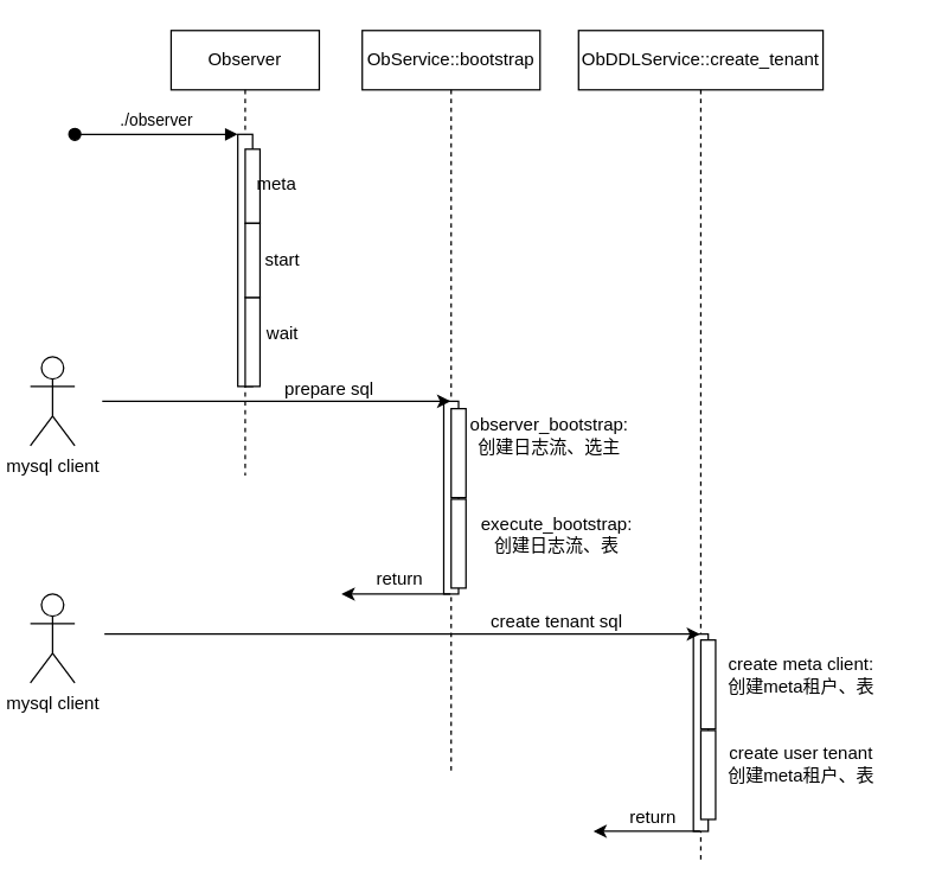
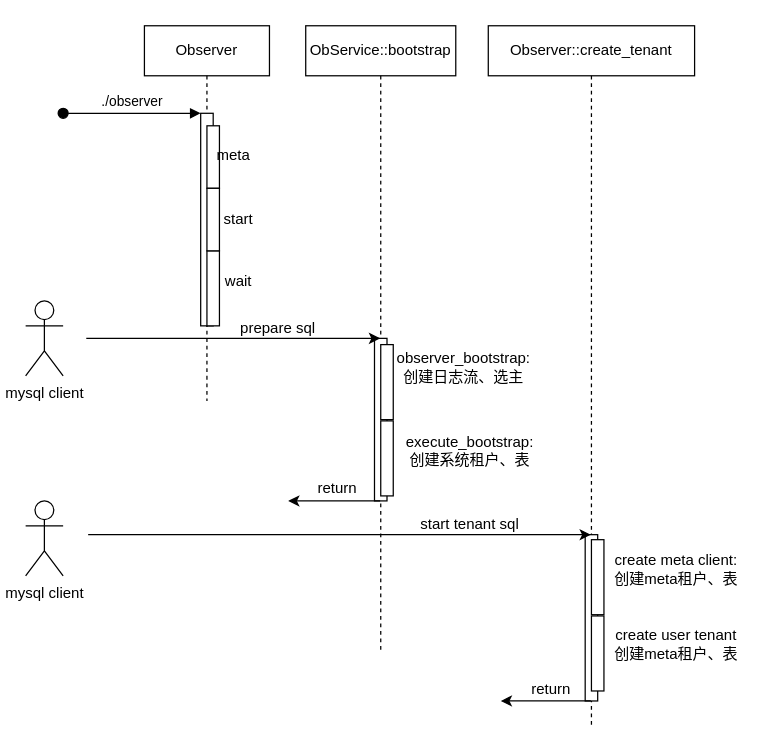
  <mxCell id="0" />
  <mxCell id="1" parent="0" />
  <mxCell id="2" value="Observer" style="shape=umlLifeline;perimeter=lifelinePerimeter;whiteSpace=wrap;html=1;container=0;dropTarget=0;collapsible=0;recursiveResize=0;outlineConnect=0;portConstraint=eastwest;newEdgeStyle={&quot;edgeStyle&quot;:&quot;elbowEdgeStyle&quot;,&quot;elbow&quot;:&quot;vertical&quot;,&quot;curved&quot;:0,&quot;rounded&quot;:0};" parent="1" vertex="1"><mxGeometry x="115" y="20" width="100" height="300" as="geometry" /></mxCell>
  <mxCell id="3" value="" style="html=1;points=[];perimeter=orthogonalPerimeter;outlineConnect=0;targetShapes=umlLifeline;portConstraint=eastwest;newEdgeStyle={&quot;edgeStyle&quot;:&quot;elbowEdgeStyle&quot;,&quot;elbow&quot;:&quot;vertical&quot;,&quot;curved&quot;:0,&quot;rounded&quot;:0};" parent="2" vertex="1"><mxGeometry x="45" y="70" width="10" height="170" as="geometry" /></mxCell>
  <mxCell id="4" value="./observer" style="html=1;verticalAlign=bottom;startArrow=oval;endArrow=block;startSize=8;edgeStyle=elbowEdgeStyle;elbow=vertical;curved=0;rounded=0;" parent="2" target="3" edge="1"><mxGeometry relative="1" as="geometry"><mxPoint x="-65" y="70" as="sourcePoint" /></mxGeometry></mxCell>
  <mxCell id="5" value="" style="html=1;points=[];perimeter=orthogonalPerimeter;outlineConnect=0;targetShapes=umlLifeline;portConstraint=eastwest;newEdgeStyle={&quot;edgeStyle&quot;:&quot;elbowEdgeStyle&quot;,&quot;elbow&quot;:&quot;vertical&quot;,&quot;curved&quot;:0,&quot;rounded&quot;:0};" parent="2" vertex="1"><mxGeometry x="50" y="80" width="10" height="50" as="geometry" /></mxCell>
  <mxCell id="6" value="" style="html=1;points=[];perimeter=orthogonalPerimeter;outlineConnect=0;targetShapes=umlLifeline;portConstraint=eastwest;newEdgeStyle={&quot;edgeStyle&quot;:&quot;elbowEdgeStyle&quot;,&quot;elbow&quot;:&quot;vertical&quot;,&quot;curved&quot;:0,&quot;rounded&quot;:0};" vertex="1" parent="2"><mxGeometry x="50" y="180" width="10" height="60" as="geometry" /></mxCell>
  <mxCell id="7" value="wait" style="text;html=1;align=center;verticalAlign=middle;resizable=0;points=[];autosize=1;strokeColor=none;fillColor=none;" vertex="1" parent="2"><mxGeometry x="55" y="190" width="40" height="30" as="geometry" /></mxCell>
  <mxCell id="8" value="meta" style="text;html=1;align=center;verticalAlign=middle;resizable=0;points=[];autosize=1;strokeColor=none;fillColor=none;" vertex="1" parent="1"><mxGeometry x="166" y="109" width="40" height="30" as="geometry" /></mxCell>
  <mxCell id="9" value="" style="html=1;points=[];perimeter=orthogonalPerimeter;outlineConnect=0;targetShapes=umlLifeline;portConstraint=eastwest;newEdgeStyle={&quot;edgeStyle&quot;:&quot;elbowEdgeStyle&quot;,&quot;elbow&quot;:&quot;vertical&quot;,&quot;curved&quot;:0,&quot;rounded&quot;:0};" vertex="1" parent="1"><mxGeometry x="165" y="150" width="10" height="50" as="geometry" /></mxCell>
  <mxCell id="10" value="start" style="text;html=1;align=center;verticalAlign=middle;resizable=0;points=[];autosize=1;strokeColor=none;fillColor=none;" vertex="1" parent="1"><mxGeometry x="165" y="160" width="50" height="30" as="geometry" /></mxCell>
  <mxCell id="11" value="ObService::bootstrap" style="shape=umlLifeline;perimeter=lifelinePerimeter;whiteSpace=wrap;html=1;container=0;dropTarget=0;collapsible=0;recursiveResize=0;outlineConnect=0;portConstraint=eastwest;newEdgeStyle={&quot;edgeStyle&quot;:&quot;elbowEdgeStyle&quot;,&quot;elbow&quot;:&quot;vertical&quot;,&quot;curved&quot;:0,&quot;rounded&quot;:0};" vertex="1" parent="1"><mxGeometry x="244" y="20" width="120" height="500" as="geometry" /></mxCell>
  <mxCell id="12" value="" style="html=1;points=[];perimeter=orthogonalPerimeter;outlineConnect=0;targetShapes=umlLifeline;portConstraint=eastwest;newEdgeStyle={&quot;edgeStyle&quot;:&quot;elbowEdgeStyle&quot;,&quot;elbow&quot;:&quot;vertical&quot;,&quot;curved&quot;:0,&quot;rounded&quot;:0};" vertex="1" parent="11"><mxGeometry x="55" y="250" width="10" height="130" as="geometry" /></mxCell>
  <mxCell id="13" value="" style="html=1;points=[];perimeter=orthogonalPerimeter;outlineConnect=0;targetShapes=umlLifeline;portConstraint=eastwest;newEdgeStyle={&quot;edgeStyle&quot;:&quot;elbowEdgeStyle&quot;,&quot;elbow&quot;:&quot;vertical&quot;,&quot;curved&quot;:0,&quot;rounded&quot;:0};" vertex="1" parent="11"><mxGeometry x="60" y="255" width="10" height="60" as="geometry" /></mxCell>
  <mxCell id="14" value="" style="html=1;points=[];perimeter=orthogonalPerimeter;outlineConnect=0;targetShapes=umlLifeline;portConstraint=eastwest;newEdgeStyle={&quot;edgeStyle&quot;:&quot;elbowEdgeStyle&quot;,&quot;elbow&quot;:&quot;vertical&quot;,&quot;curved&quot;:0,&quot;rounded&quot;:0};" vertex="1" parent="11"><mxGeometry x="60" y="316" width="10" height="60" as="geometry" /></mxCell>
- <mxCell id="15" value="&lt;div data-docx-has-block-data=&quot;false&quot; data-page-id=&quot;CHfbdJ158oKmKKxTDB1cQosknrW&quot;&gt;&lt;div class=&quot;old-record-id-IgtFdN6Iko3XxbxAwm1cqpuun3d&quot;&gt;ObDDLService::create_tenant&lt;/div&gt;&lt;/div&gt;" style="shape=umlLifeline;perimeter=lifelinePerimeter;whiteSpace=wrap;html=1;container=0;dropTarget=0;collapsible=0;recursiveResize=0;outlineConnect=0;portConstraint=eastwest;newEdgeStyle={&quot;edgeStyle&quot;:&quot;elbowEdgeStyle&quot;,&quot;elbow&quot;:&quot;vertical&quot;,&quot;curved&quot;:0,&quot;rounded&quot;:0};" vertex="1" parent="1"><mxGeometry x="390" y="20" width="165" height="560" as="geometry" /></mxCell>
+ <mxCell id="15" value="&lt;div data-docx-has-block-data=&quot;false&quot; data-page-id=&quot;CHfbdJ158oKmKKxTDB1cQosknrW&quot;&gt;&lt;div class=&quot;old-record-id-IgtFdN6Iko3XxbxAwm1cqpuun3d&quot;&gt;Observer::create_tenant&lt;/div&gt;&lt;/div&gt;" style="shape=umlLifeline;perimeter=lifelinePerimeter;whiteSpace=wrap;html=1;container=0;dropTarget=0;collapsible=0;recursiveResize=0;outlineConnect=0;portConstraint=eastwest;newEdgeStyle={&quot;edgeStyle&quot;:&quot;elbowEdgeStyle&quot;,&quot;elbow&quot;:&quot;vertical&quot;,&quot;curved&quot;:0,&quot;rounded&quot;:0};" vertex="1" parent="1"><mxGeometry x="390" y="20" width="165" height="560" as="geometry" /></mxCell>
  <mxCell id="16" value="" style="html=1;points=[];perimeter=orthogonalPerimeter;outlineConnect=0;targetShapes=umlLifeline;portConstraint=eastwest;newEdgeStyle={&quot;edgeStyle&quot;:&quot;elbowEdgeStyle&quot;,&quot;elbow&quot;:&quot;vertical&quot;,&quot;curved&quot;:0,&quot;rounded&quot;:0};" vertex="1" parent="15"><mxGeometry x="77.5" y="407" width="10" height="133" as="geometry" /></mxCell>
  <mxCell id="17" value="" style="html=1;points=[];perimeter=orthogonalPerimeter;outlineConnect=0;targetShapes=umlLifeline;portConstraint=eastwest;newEdgeStyle={&quot;edgeStyle&quot;:&quot;elbowEdgeStyle&quot;,&quot;elbow&quot;:&quot;vertical&quot;,&quot;curved&quot;:0,&quot;rounded&quot;:0};" vertex="1" parent="15"><mxGeometry x="82.5" y="411" width="10" height="60" as="geometry" /></mxCell>
  <mxCell id="18" value="" style="html=1;points=[];perimeter=orthogonalPerimeter;outlineConnect=0;targetShapes=umlLifeline;portConstraint=eastwest;newEdgeStyle={&quot;edgeStyle&quot;:&quot;elbowEdgeStyle&quot;,&quot;elbow&quot;:&quot;vertical&quot;,&quot;curved&quot;:0,&quot;rounded&quot;:0};" vertex="1" parent="15"><mxGeometry x="82.5" y="472" width="10" height="60" as="geometry" /></mxCell>
  <mxCell id="19" value="mysql client" style="shape=umlActor;verticalLabelPosition=bottom;verticalAlign=top;html=1;outlineConnect=0;" vertex="1" parent="1"><mxGeometry x="20" y="240" width="30" height="60" as="geometry" /></mxCell>
  <mxCell id="20" value="" style="endArrow=classic;html=1;rounded=0;" edge="1" parent="1"><mxGeometry width="50" height="50" relative="1" as="geometry"><mxPoint x="68.5" y="270" as="sourcePoint" /><mxPoint x="303.5" y="270" as="targetPoint" /></mxGeometry></mxCell>
  <mxCell id="21" value="prepare sql" style="text;whiteSpace=wrap;html=1;" vertex="1" parent="1"><mxGeometry x="190" y="248" width="130" height="20" as="geometry" /></mxCell>
  <mxCell id="22" value="observer_bootstrap:&lt;br&gt;创建日志流、选主" style="text;html=1;align=center;verticalAlign=middle;resizable=0;points=[];autosize=1;strokeColor=none;fillColor=none;" vertex="1" parent="1"><mxGeometry x="310" y="273" width="120" height="40" as="geometry" /></mxCell>
- <mxCell id="23" value="execute_bootstrap:&lt;br&gt;创建日志流、表" style="text;html=1;align=center;verticalAlign=middle;resizable=0;points=[];autosize=1;strokeColor=none;fillColor=none;" vertex="1" parent="1"><mxGeometry x="310" y="340" width="130" height="40" as="geometry" /></mxCell>
+ <mxCell id="23" value="execute_bootstrap:&lt;br&gt;创建系统租户、表" style="text;html=1;align=center;verticalAlign=middle;resizable=0;points=[];autosize=1;strokeColor=none;fillColor=none;" vertex="1" parent="1"><mxGeometry x="310" y="340" width="130" height="40" as="geometry" /></mxCell>
  <mxCell id="24" value="" style="endArrow=classic;html=1;rounded=0;" edge="1" parent="1" source="11"><mxGeometry width="50" height="50" relative="1" as="geometry"><mxPoint x="320" y="270" as="sourcePoint" /><mxPoint x="230" y="400" as="targetPoint" /></mxGeometry></mxCell>
  <mxCell id="25" value="return" style="text;html=1;align=center;verticalAlign=middle;resizable=0;points=[];autosize=1;strokeColor=none;fillColor=none;" vertex="1" parent="1"><mxGeometry x="244" y="375" width="50" height="30" as="geometry" /></mxCell>
  <mxCell id="26" value="" style="endArrow=classic;html=1;rounded=0;" edge="1" parent="1"><mxGeometry width="50" height="50" relative="1" as="geometry"><mxPoint x="70" y="427" as="sourcePoint" /><mxPoint x="472" y="427" as="targetPoint" /></mxGeometry></mxCell>
- <mxCell id="27" value="create tenant sql" style="text;html=1;align=center;verticalAlign=middle;resizable=0;points=[];autosize=1;strokeColor=none;fillColor=none;" vertex="1" parent="1"><mxGeometry x="320" y="404" width="110" height="30" as="geometry" /></mxCell>
+ <mxCell id="27" value="start tenant sql" style="text;html=1;align=center;verticalAlign=middle;resizable=0;points=[];autosize=1;strokeColor=none;fillColor=none;" vertex="1" parent="1"><mxGeometry x="320" y="404" width="110" height="30" as="geometry" /></mxCell>
  <mxCell id="28" value="create meta client:&lt;br&gt;创建meta租户、表" style="text;html=1;align=center;verticalAlign=middle;resizable=0;points=[];autosize=1;strokeColor=none;fillColor=none;" vertex="1" parent="1"><mxGeometry x="475" y="435" width="130" height="40" as="geometry" /></mxCell>
  <mxCell id="29" value="create user tenant&lt;br&gt;创建meta租户、表" style="text;html=1;align=center;verticalAlign=middle;resizable=0;points=[];autosize=1;strokeColor=none;fillColor=none;" vertex="1" parent="1"><mxGeometry x="480" y="495" width="120" height="40" as="geometry" /></mxCell>
  <mxCell id="30" value="" style="endArrow=classic;html=1;rounded=0;" edge="1" parent="1" source="15"><mxGeometry width="50" height="50" relative="1" as="geometry"><mxPoint x="320" y="350" as="sourcePoint" /><mxPoint x="400" y="560" as="targetPoint" /></mxGeometry></mxCell>
  <mxCell id="31" value="return" style="text;html=1;align=center;verticalAlign=middle;resizable=0;points=[];autosize=1;strokeColor=none;fillColor=none;" vertex="1" parent="1"><mxGeometry x="415" y="536" width="50" height="30" as="geometry" /></mxCell>
  <mxCell id="32" value="mysql client" style="shape=umlActor;verticalLabelPosition=bottom;verticalAlign=top;html=1;outlineConnect=0;" vertex="1" parent="1"><mxGeometry x="20" y="400" width="30" height="60" as="geometry" /></mxCell>
